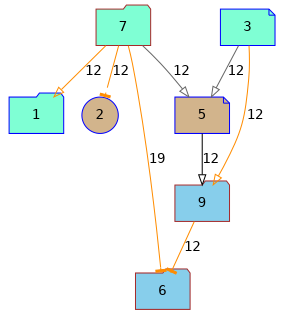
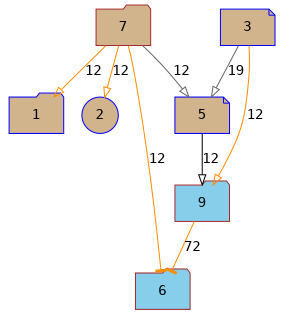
  digraph {
    fontname="DejaVu Sans Mono"
    node [color=blue fillcolor=tan fontname="DejaVu Sans Mono" shape=folder style=filled]
    edge [arrowhead=onormal color=darkorange fontname="DejaVu Sans Mono"]
-   7 [color=brown fillcolor=aquamarine]
-   1 [fillcolor=aquamarine]
+   7 [color=brown]
+   1
    2 [shape=circle]
    6 [color=brown fillcolor=skyblue]
    5 [shape=note]
    n6 [color=brown fillcolor=skyblue label=9]
-   3 [fillcolor=aquamarine shape=note]
+   3 [shape=note]
    7 -> 1 [label=12]
-   7 -> 2 [arrowhead=tee label=12]
-   7 -> 6 [arrowhead=tee label=19]
+   7 -> 2 [label=12]
+   7 -> 6 [arrowhead=tee label=12]
    7 -> 5 [color=gray40 label=12]
    5 -> n6 [color=black label=12]
-   n6 -> 6 [arrowhead=tee label=12]
-   3 -> 5 [color=gray40 label=12]
+   n6 -> 6 [arrowhead=tee label=72]
+   3 -> 5 [color=gray40 label=19]
    3 -> n6 [label=12]
  }
